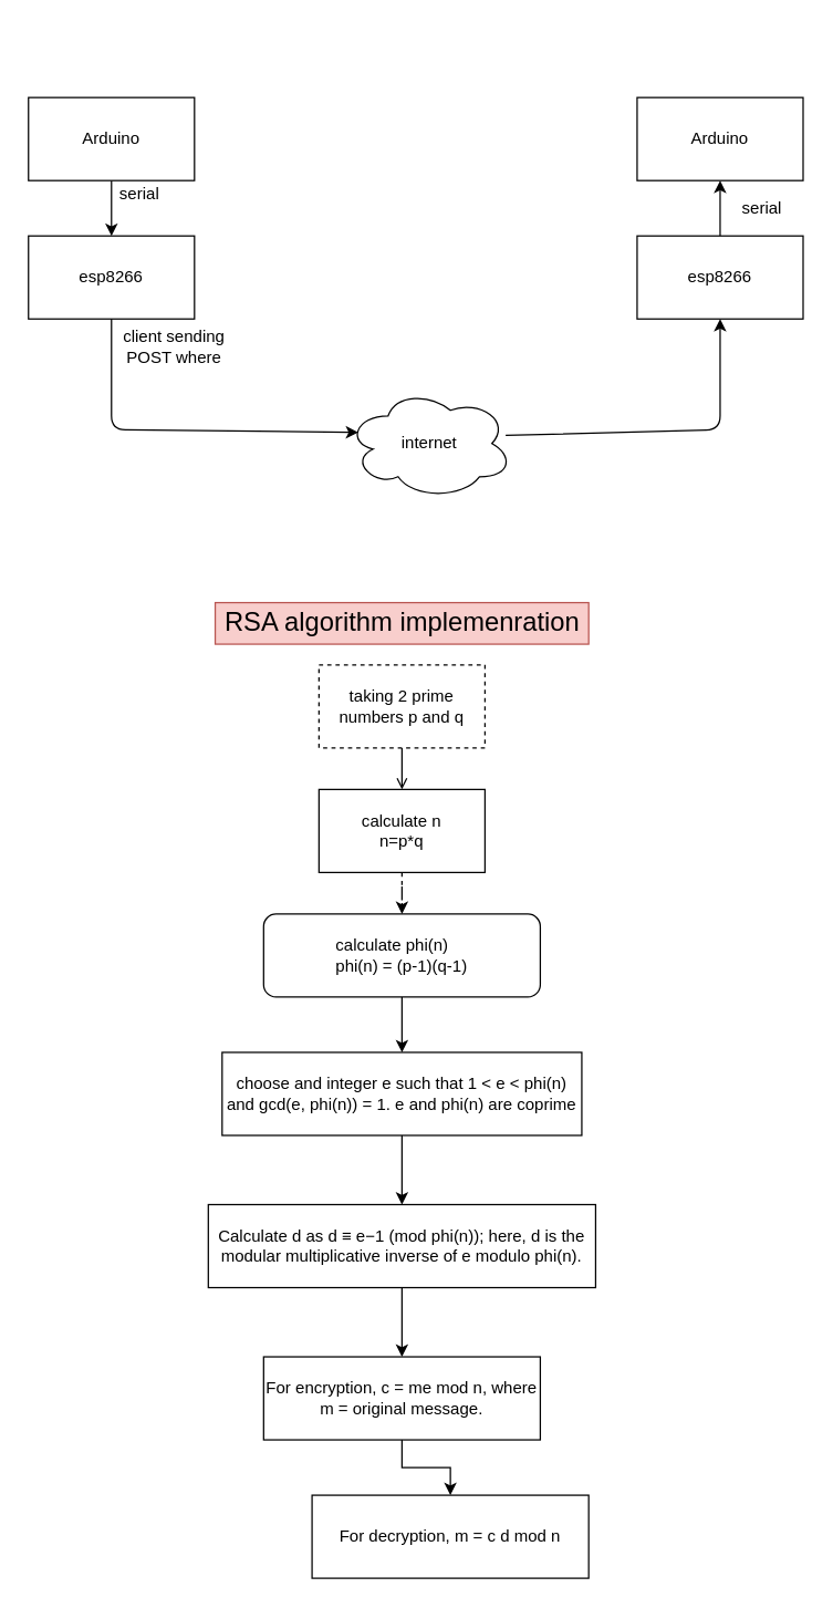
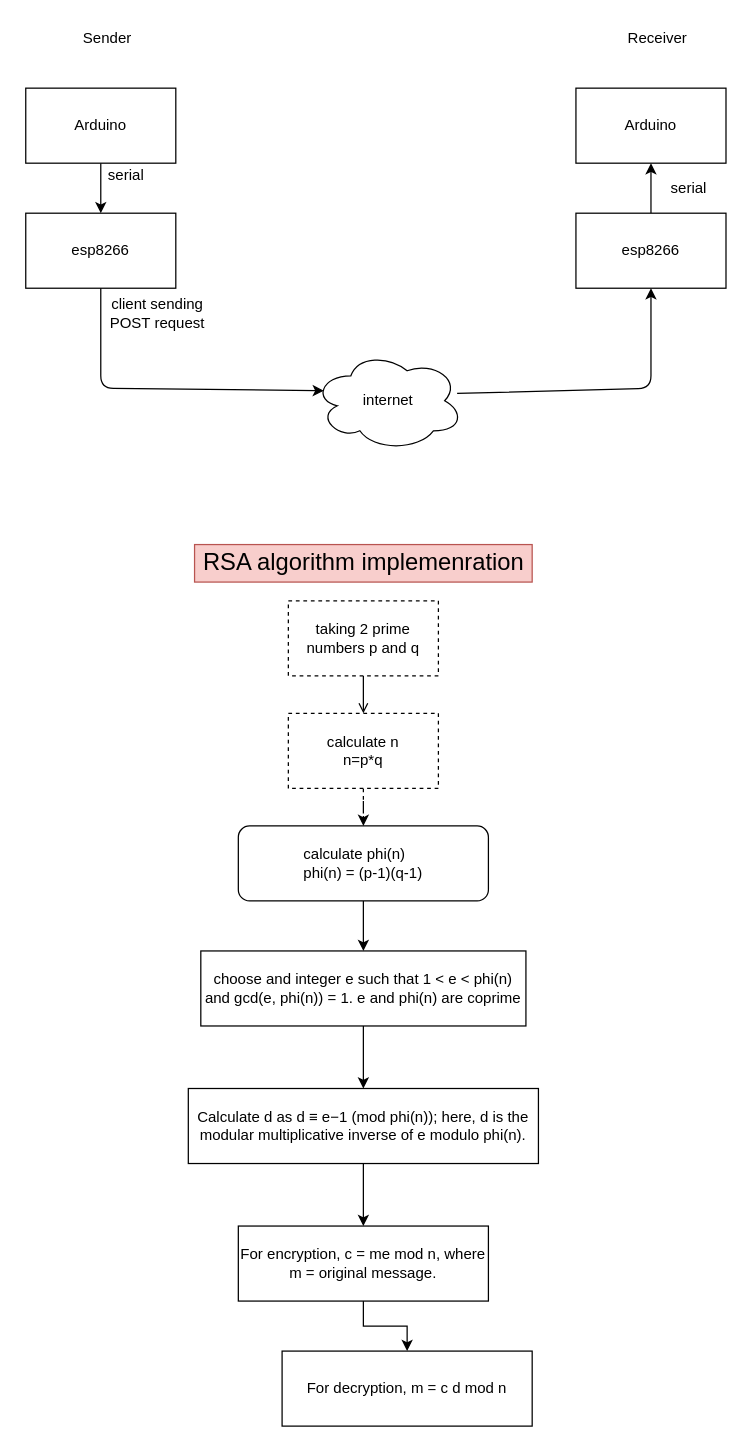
  <mxCell id="0" />
  <mxCell id="1" parent="0" />
  <mxCell id="2" value="" style="edgeStyle=orthogonalEdgeStyle;rounded=0;orthogonalLoop=1;jettySize=auto;html=1;" edge="1" parent="1" source="3" target="4"><mxGeometry relative="1" as="geometry" /></mxCell>
  <mxCell id="3" value="Arduino" style="rounded=0;whiteSpace=wrap;html=1;" vertex="1" parent="1"><mxGeometry x="20" y="70" width="120" height="60" as="geometry" /></mxCell>
  <mxCell id="4" value="esp8266" style="rounded=0;whiteSpace=wrap;html=1;" vertex="1" parent="1"><mxGeometry x="20" y="170" width="120" height="60" as="geometry" /></mxCell>
+ <mxCell id="5" value="Sender" style="text;html=1;align=center;verticalAlign=middle;resizable=0;points=[];autosize=1;strokeColor=none;" vertex="1" parent="1"><mxGeometry x="60" y="20" width="50" height="20" as="geometry" /></mxCell>
  <mxCell id="6" value="Arduino" style="rounded=0;whiteSpace=wrap;html=1;" vertex="1" parent="1"><mxGeometry x="460" y="70" width="120" height="60" as="geometry" /></mxCell>
  <mxCell id="7" value="" style="edgeStyle=orthogonalEdgeStyle;rounded=0;orthogonalLoop=1;jettySize=auto;html=1;" edge="1" parent="1" source="8" target="6"><mxGeometry relative="1" as="geometry" /></mxCell>
  <mxCell id="8" value="esp8266" style="rounded=0;whiteSpace=wrap;html=1;" vertex="1" parent="1"><mxGeometry x="460" y="170" width="120" height="60" as="geometry" /></mxCell>
+ <mxCell id="9" value="Receiver" style="text;html=1;align=center;verticalAlign=middle;resizable=0;points=[];autosize=1;strokeColor=none;" vertex="1" parent="1"><mxGeometry x="495" y="20" width="60" height="20" as="geometry" /></mxCell>
  <mxCell id="10" value="internet" style="ellipse;shape=cloud;whiteSpace=wrap;html=1;" vertex="1" parent="1"><mxGeometry x="250" y="280" width="120" height="80" as="geometry" /></mxCell>
  <mxCell id="11" value="" style="endArrow=classic;html=1;exitX=0.5;exitY=1;exitDx=0;exitDy=0;entryX=0.07;entryY=0.4;entryDx=0;entryDy=0;entryPerimeter=0;" edge="1" parent="1" source="4" target="10"><mxGeometry width="50" height="50" relative="1" as="geometry"><mxPoint x="290" y="310" as="sourcePoint" /><mxPoint x="340" y="260" as="targetPoint" /><Array as="points"><mxPoint x="80" y="310" /></Array></mxGeometry></mxCell>
  <mxCell id="12" value="" style="endArrow=classic;html=1;entryX=0.5;entryY=1;entryDx=0;entryDy=0;exitX=0.958;exitY=0.427;exitDx=0;exitDy=0;exitPerimeter=0;" edge="1" parent="1" source="10" target="8"><mxGeometry width="50" height="50" relative="1" as="geometry"><mxPoint x="290" y="310" as="sourcePoint" /><mxPoint x="340" y="260" as="targetPoint" /><Array as="points"><mxPoint x="520" y="310" /></Array></mxGeometry></mxCell>
  <mxCell id="13" value="serial" style="text;html=1;align=center;verticalAlign=middle;resizable=0;points=[];autosize=1;strokeColor=none;" vertex="1" parent="1"><mxGeometry x="80" y="130" width="40" height="20" as="geometry" /></mxCell>
  <mxCell id="14" value="serial" style="text;html=1;align=center;verticalAlign=middle;resizable=0;points=[];autosize=1;strokeColor=none;" vertex="1" parent="1"><mxGeometry x="530" y="140" width="40" height="20" as="geometry" /></mxCell>
- <mxCell id="15" value="client sending&lt;br&gt;POST where" style="text;html=1;align=center;verticalAlign=middle;resizable=0;points=[];autosize=1;strokeColor=none;" vertex="1" parent="1"><mxGeometry x="80" y="235" width="90" height="30" as="geometry" /></mxCell>
+ <mxCell id="15" value="client sending&lt;br&gt;POST request" style="text;html=1;align=center;verticalAlign=middle;resizable=0;points=[];autosize=1;strokeColor=none;" vertex="1" parent="1"><mxGeometry x="80" y="235" width="90" height="30" as="geometry" /></mxCell>
  <mxCell id="16" value="" style="edgeStyle=orthogonalEdgeStyle;rounded=0;orthogonalLoop=1;jettySize=auto;html=1;endArrow=open;" edge="1" parent="1" source="17" target="20"><mxGeometry relative="1" as="geometry" /></mxCell>
  <mxCell id="17" value="taking 2 prime numbers p and q" style="rounded=0;whiteSpace=wrap;html=1;dashed=1;" vertex="1" parent="1"><mxGeometry x="230" y="480" width="120" height="60" as="geometry" /></mxCell>
  <mxCell id="18" value="RSA algorithm implemenration" style="text;html=1;align=center;verticalAlign=middle;resizable=0;points=[];autosize=1;strokeColor=#b85450;fillColor=#f8cecc;fontSize=19;" vertex="1" parent="1"><mxGeometry x="155" y="435" width="270" height="30" as="geometry" /></mxCell>
  <mxCell id="19" value="" style="edgeStyle=orthogonalEdgeStyle;rounded=0;orthogonalLoop=1;jettySize=auto;html=1;dashed=1;" edge="1" parent="1" source="20" target="22"><mxGeometry relative="1" as="geometry" /></mxCell>
- <mxCell id="20" value="calculate n&lt;br&gt;n=p*q" style="rounded=0;whiteSpace=wrap;html=1;" vertex="1" parent="1"><mxGeometry x="230" y="570" width="120" height="60" as="geometry" /></mxCell>
+ <mxCell id="20" value="calculate n&lt;br&gt;n=p*q" style="rounded=0;whiteSpace=wrap;html=1;dashed=1;" vertex="1" parent="1"><mxGeometry x="230" y="570" width="120" height="60" as="geometry" /></mxCell>
  <mxCell id="21" value="" style="edgeStyle=orthogonalEdgeStyle;rounded=0;orthogonalLoop=1;jettySize=auto;html=1;" edge="1" parent="1" source="22" target="24"><mxGeometry relative="1" as="geometry" /></mxCell>
  <mxCell id="22" value="&lt;div style=&quot;text-align: left&quot;&gt;&lt;span&gt;calculate phi(n)&lt;/span&gt;&lt;/div&gt;&lt;div style=&quot;text-align: left&quot;&gt;&lt;span&gt;phi(n) = (p-1)(q-1)&lt;/span&gt;&lt;/div&gt;" style="whiteSpace=wrap;html=1;rounded=1;" vertex="1" parent="1"><mxGeometry x="190" y="660" width="200" height="60" as="geometry" /></mxCell>
  <mxCell id="23" value="" style="edgeStyle=orthogonalEdgeStyle;rounded=0;orthogonalLoop=1;jettySize=auto;html=1;" edge="1" parent="1" source="24" target="28"><mxGeometry relative="1" as="geometry" /></mxCell>
  <mxCell id="24" value="choose and integer e such that 1 &amp;lt; e &amp;lt; phi(n) and gcd(e, phi(n)) = 1. e and phi(n) are coprime" style="rounded=0;whiteSpace=wrap;html=1;" vertex="1" parent="1"><mxGeometry x="160" y="760" width="260" height="60" as="geometry" /></mxCell>
  <mxCell id="25" value="" style="edgeStyle=orthogonalEdgeStyle;rounded=0;orthogonalLoop=1;jettySize=auto;html=1;" edge="1" parent="1" source="26" target="29"><mxGeometry relative="1" as="geometry" /></mxCell>
  <mxCell id="26" value="For encryption, c = me mod n, where m = original message." style="rounded=0;whiteSpace=wrap;html=1;" vertex="1" parent="1"><mxGeometry x="190" y="980" width="200" height="60" as="geometry" /></mxCell>
  <mxCell id="27" value="" style="edgeStyle=orthogonalEdgeStyle;rounded=0;orthogonalLoop=1;jettySize=auto;html=1;" edge="1" parent="1" source="28" target="26"><mxGeometry relative="1" as="geometry" /></mxCell>
  <mxCell id="28" value="Calculate d as d ≡ e−1 (mod phi(n)); here, d is the modular multiplicative inverse of e modulo phi(n)." style="rounded=0;whiteSpace=wrap;html=1;" vertex="1" parent="1"><mxGeometry x="150" y="870" width="280" height="60" as="geometry" /></mxCell>
  <mxCell id="29" value="For decryption, m = c d mod n" style="rounded=0;whiteSpace=wrap;html=1;" vertex="1" parent="1"><mxGeometry x="225" y="1080" width="200" height="60" as="geometry" /></mxCell>
